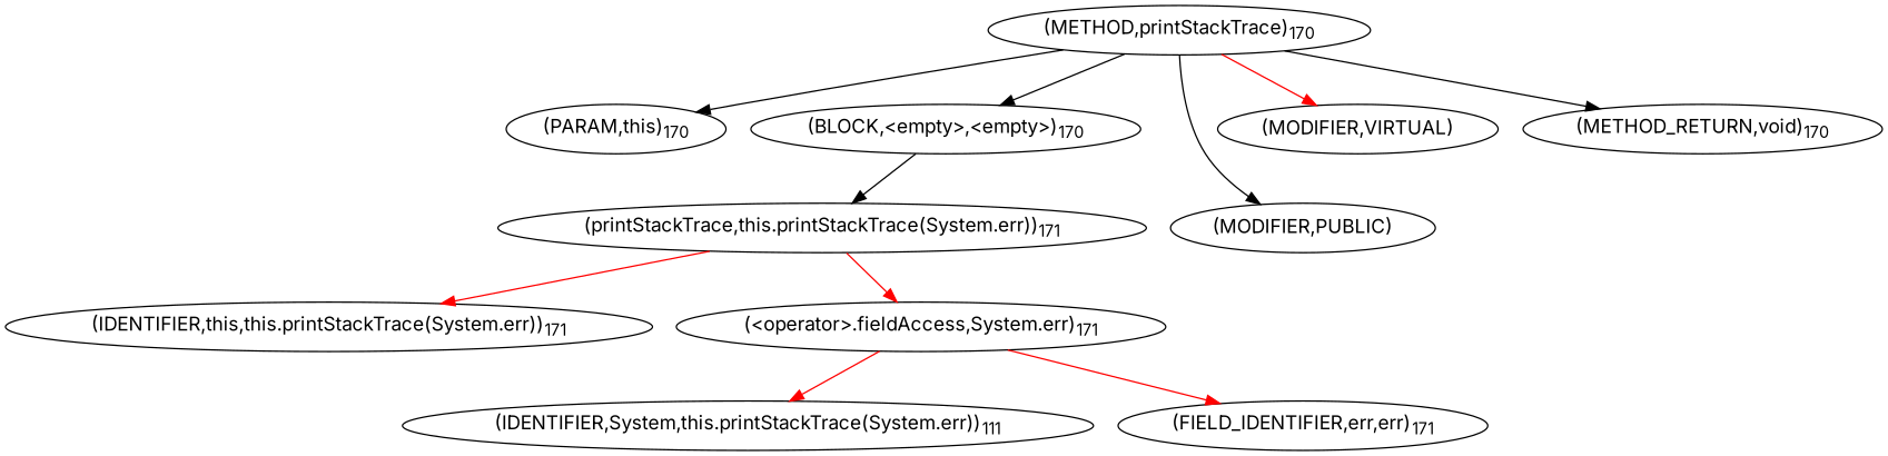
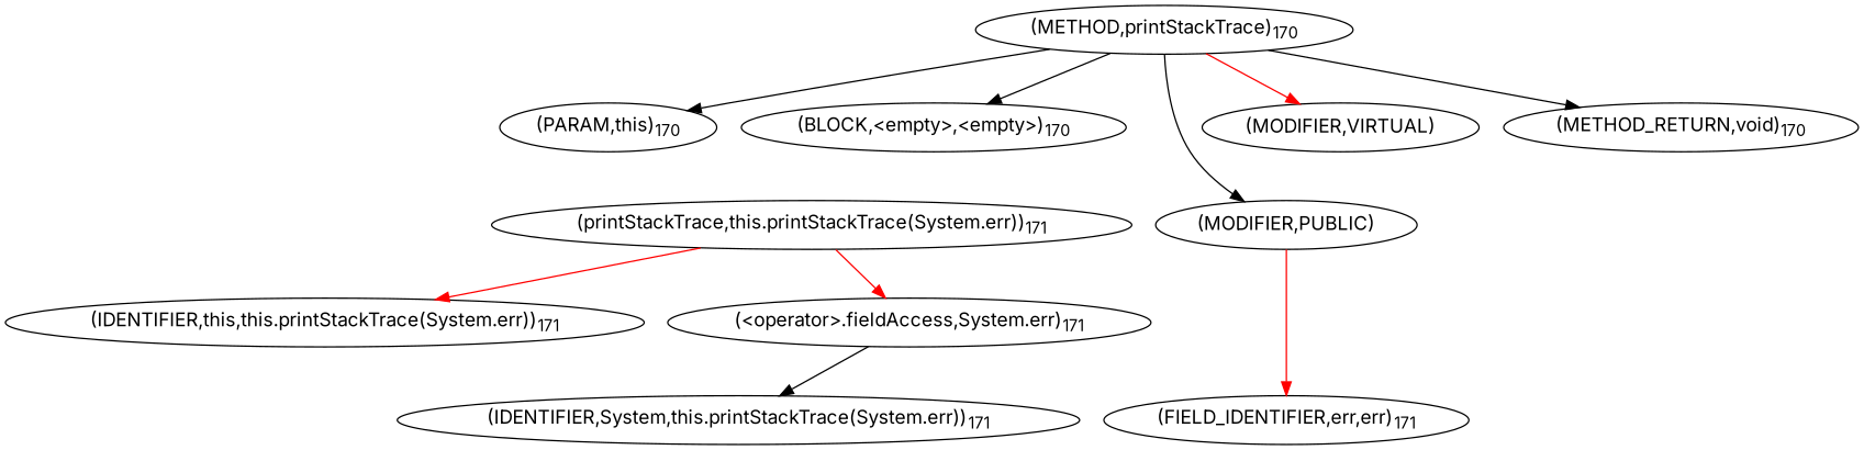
  digraph {
    fontname=Inter
    node [fontname=Inter]
    edge [color=black fontname=Inter]
    n1 [label=<(METHOD,printStackTrace)<SUB>170</SUB>>]
    n2 [label=<(PARAM,this)<SUB>170</SUB>>]
    n3 [label=<(BLOCK,&lt;empty&gt;,&lt;empty&gt;)<SUB>170</SUB>>]
    n4 [label=<(MODIFIER,PUBLIC)>]
    n5 [label=<(MODIFIER,VIRTUAL)>]
    n6 [label=<(METHOD_RETURN,void)<SUB>170</SUB>>]
    n7 [label=<(printStackTrace,this.printStackTrace(System.err))<SUB>171</SUB>>]
    n8 [label=<(IDENTIFIER,this,this.printStackTrace(System.err))<SUB>171</SUB>>]
    n9 [label=<(&lt;operator&gt;.fieldAccess,System.err)<SUB>171</SUB>>]
-   n10 [label=<(IDENTIFIER,System,this.printStackTrace(System.err))<SUB>111</SUB>>]
+   n10 [label=<(IDENTIFIER,System,this.printStackTrace(System.err))<SUB>171</SUB>>]
    n11 [label=<(FIELD_IDENTIFIER,err,err)<SUB>171</SUB>>]
    n1 -> n2
    n1 -> n3
    n1 -> n4
    n1 -> n5 [color=red]
    n1 -> n6
-   n3 -> n7
    n7 -> n8 [color=red]
    n7 -> n9 [color=red]
-   n9 -> n10 [color=red]
-   n9 -> n11 [color=red]
+   n9 -> n10
+   n4 -> n11 [color=red]
  }
